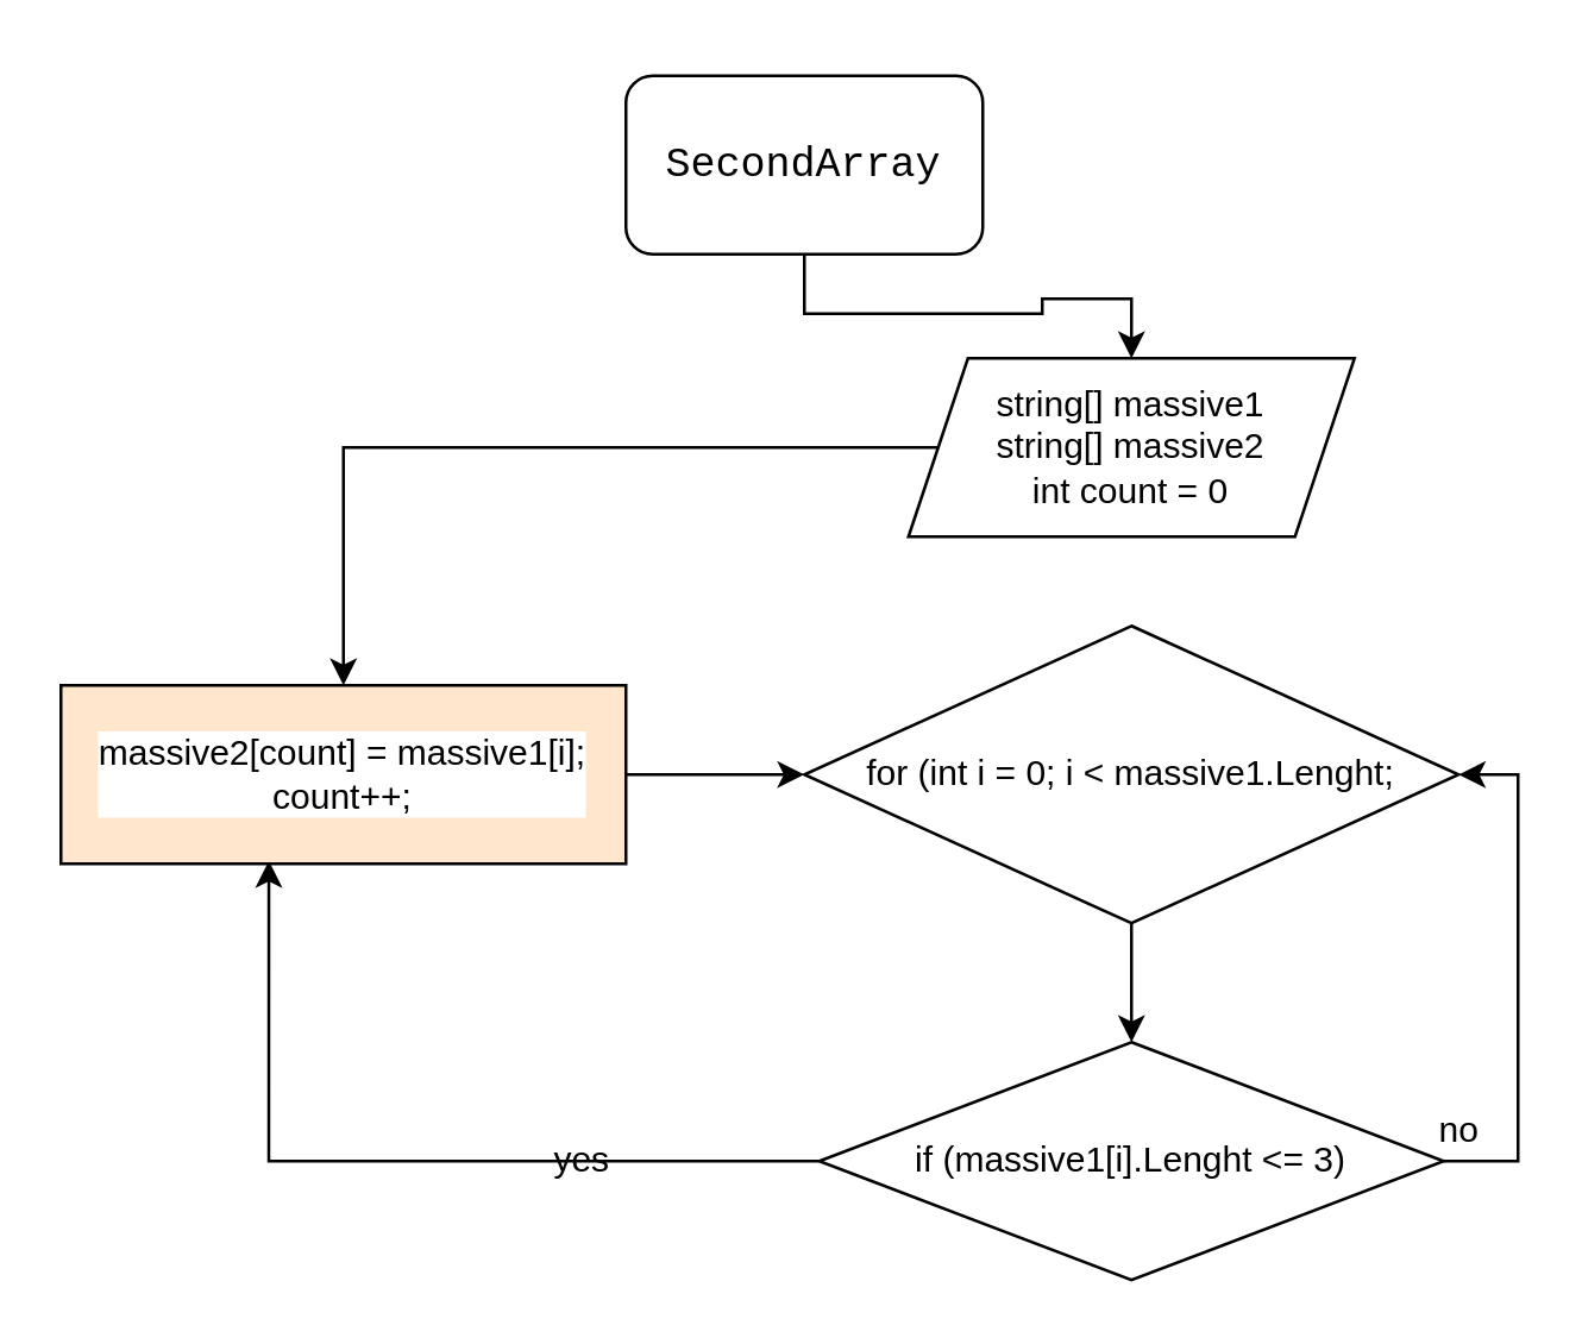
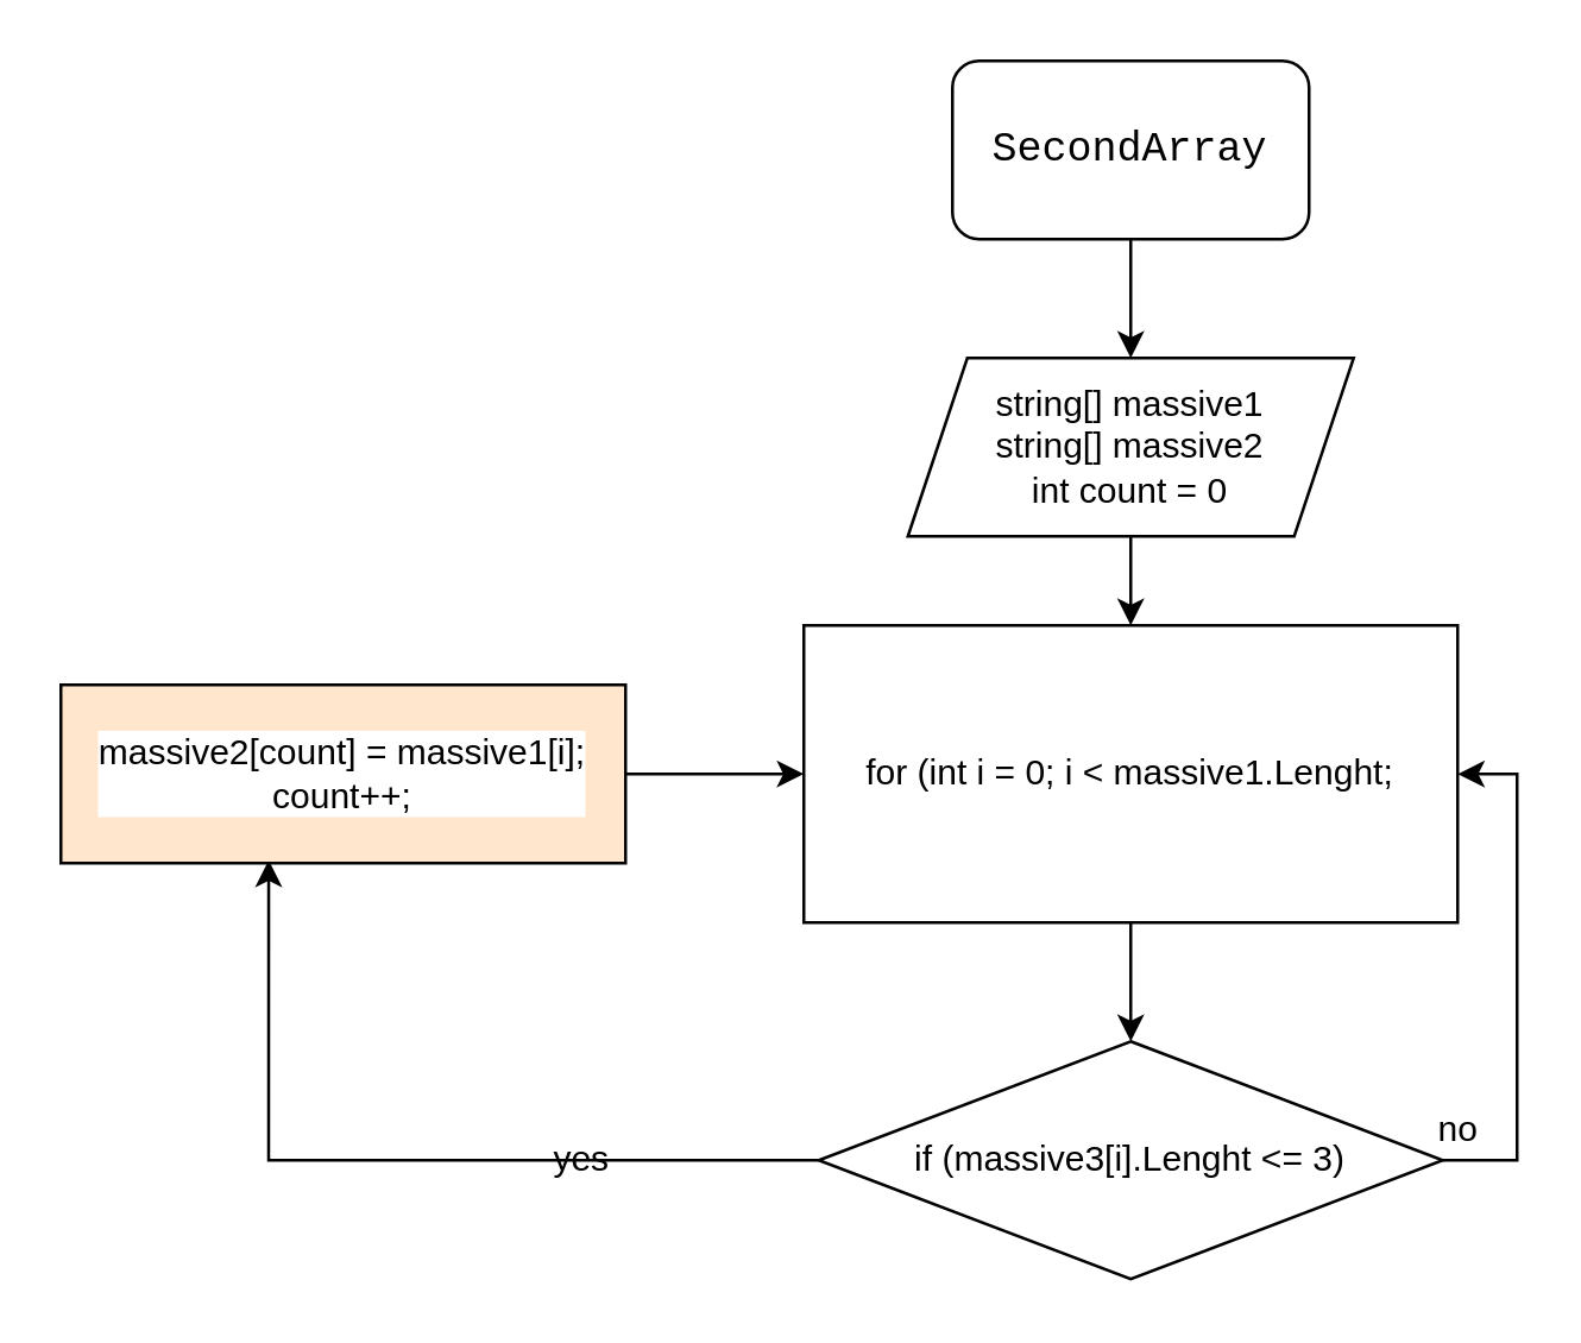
  <mxCell id="0" />
  <mxCell id="1" parent="0" />
  <mxCell id="2" value="" style="edgeStyle=orthogonalEdgeStyle;rounded=0;orthogonalLoop=1;jettySize=auto;html=1;fontColor=#000000;startArrow=none;startFill=0;endArrow=classic;endFill=1;" edge="1" parent="1" source="3" target="5"><mxGeometry relative="1" as="geometry" /></mxCell>
- <mxCell id="3" value="&lt;div style=&quot;font-family: Menlo, Monaco, &amp;quot;Courier New&amp;quot;, monospace; font-size: 14px; line-height: 21px;&quot;&gt;&lt;span style=&quot;background-color: rgb(255, 255, 255);&quot;&gt;SecondArray&lt;/span&gt;&lt;/div&gt;" style="rounded=1;whiteSpace=wrap;html=1;" vertex="1" parent="1"><mxGeometry x="210" y="25" width="120" height="60" as="geometry" /></mxCell>
- <mxCell id="4" value="" style="edgeStyle=orthogonalEdgeStyle;rounded=0;orthogonalLoop=1;jettySize=auto;html=1;fontColor=#000000;startArrow=none;startFill=0;endArrow=classic;endFill=1;" edge="1" parent="1" source="5" target="12"><mxGeometry relative="1" as="geometry" /></mxCell>
+ <mxCell id="3" value="&lt;div style=&quot;font-family: Menlo, Monaco, &amp;quot;Courier New&amp;quot;, monospace; font-size: 14px; line-height: 21px;&quot;&gt;&lt;span style=&quot;background-color: rgb(255, 255, 255);&quot;&gt;SecondArray&lt;/span&gt;&lt;/div&gt;" style="rounded=1;whiteSpace=wrap;html=1;" vertex="1" parent="1"><mxGeometry x="320" y="20" width="120" height="60" as="geometry" /></mxCell>
+ <mxCell id="4" value="" style="edgeStyle=orthogonalEdgeStyle;rounded=0;orthogonalLoop=1;jettySize=auto;html=1;fontColor=#000000;startArrow=none;startFill=0;endArrow=classic;endFill=1;" edge="1" parent="1" source="5" target="7"><mxGeometry relative="1" as="geometry" /></mxCell>
  <mxCell id="5" value="string[] massive1&lt;br&gt;string[] massive2&lt;br&gt;int count = 0" style="shape=parallelogram;perimeter=parallelogramPerimeter;whiteSpace=wrap;html=1;fixedSize=1;" vertex="1" parent="1"><mxGeometry x="305" y="120" width="150" height="60" as="geometry" /></mxCell>
  <mxCell id="6" value="" style="edgeStyle=orthogonalEdgeStyle;rounded=0;orthogonalLoop=1;jettySize=auto;html=1;fontColor=#000000;startArrow=none;startFill=0;endArrow=classic;endFill=1;" edge="1" parent="1" source="7" target="10"><mxGeometry relative="1" as="geometry" /></mxCell>
- <mxCell id="7" value="for (int i = 0; i &amp;lt; massive1.Lenght;" style="rhombus;whiteSpace=wrap;html=1;" vertex="1" parent="1"><mxGeometry x="270" y="210" width="220" height="100" as="geometry" /></mxCell>
+ <mxCell id="7" value="for (int i = 0; i &amp;lt; massive1.Lenght;" style="whiteSpace=wrap;html=1;rounded=0;" vertex="1" parent="1"><mxGeometry x="270" y="210" width="220" height="100" as="geometry" /></mxCell>
  <mxCell id="8" style="edgeStyle=orthogonalEdgeStyle;rounded=0;orthogonalLoop=1;jettySize=auto;html=1;entryX=0.368;entryY=0.983;entryDx=0;entryDy=0;entryPerimeter=0;fontColor=#000000;startArrow=none;startFill=0;endArrow=classic;endFill=1;" edge="1" parent="1" source="10" target="12"><mxGeometry relative="1" as="geometry" /></mxCell>
  <mxCell id="9" style="edgeStyle=orthogonalEdgeStyle;rounded=0;orthogonalLoop=1;jettySize=auto;html=1;entryX=1;entryY=0.5;entryDx=0;entryDy=0;fontColor=#000000;startArrow=none;startFill=0;endArrow=classic;endFill=1;" edge="1" parent="1" source="10" target="7"><mxGeometry relative="1" as="geometry"><Array as="points"><mxPoint x="510" y="390" /><mxPoint x="510" y="260" /></Array></mxGeometry></mxCell>
- <mxCell id="10" value="if (massive1[i].Lenght &amp;lt;= 3)" style="rhombus;whiteSpace=wrap;html=1;" vertex="1" parent="1"><mxGeometry x="275" y="350" width="210" height="80" as="geometry" /></mxCell>
+ <mxCell id="10" value="if (massive3[i].Lenght &amp;lt;= 3)" style="rhombus;whiteSpace=wrap;html=1;" vertex="1" parent="1"><mxGeometry x="275" y="350" width="210" height="80" as="geometry" /></mxCell>
  <mxCell id="11" value="" style="edgeStyle=orthogonalEdgeStyle;rounded=0;orthogonalLoop=1;jettySize=auto;html=1;fontColor=#000000;startArrow=none;startFill=0;endArrow=classic;endFill=1;" edge="1" parent="1" source="12" target="7"><mxGeometry relative="1" as="geometry" /></mxCell>
  <mxCell id="12" value="massive2[count] = massive1[i];&lt;br&gt;count++;" style="rounded=0;whiteSpace=wrap;html=1;labelBackgroundColor=#FFFFFF;fontColor=#000000;fillColor=#ffe6cc;" vertex="1" parent="1"><mxGeometry x="20" y="230" width="190" height="60" as="geometry" /></mxCell>
  <mxCell id="13" value="yes" style="text;html=1;align=center;verticalAlign=middle;resizable=0;points=[];autosize=1;strokeColor=none;fillColor=none;fontColor=#000000;" vertex="1" parent="1"><mxGeometry x="175" y="375" width="40" height="30" as="geometry" /></mxCell>
  <mxCell id="14" value="no" style="text;html=1;align=center;verticalAlign=middle;resizable=0;points=[];autosize=1;strokeColor=none;fillColor=none;fontColor=#000000;" vertex="1" parent="1"><mxGeometry x="470" y="365" width="40" height="30" as="geometry" /></mxCell>
